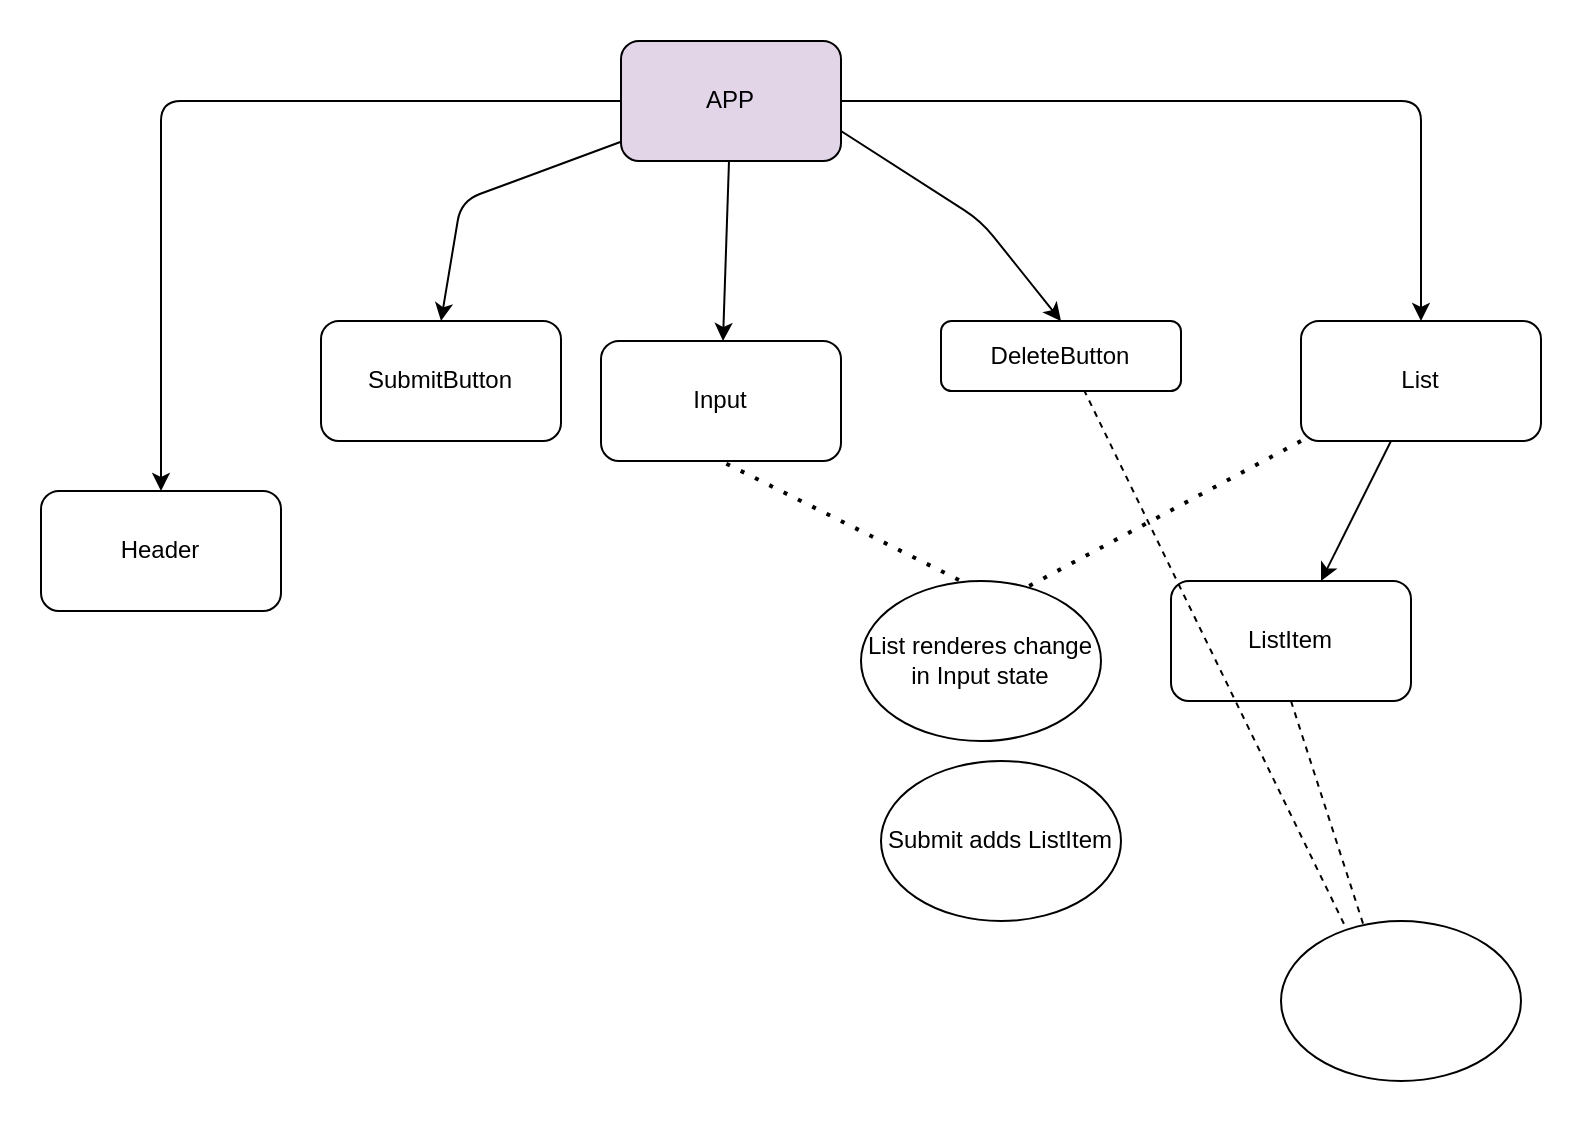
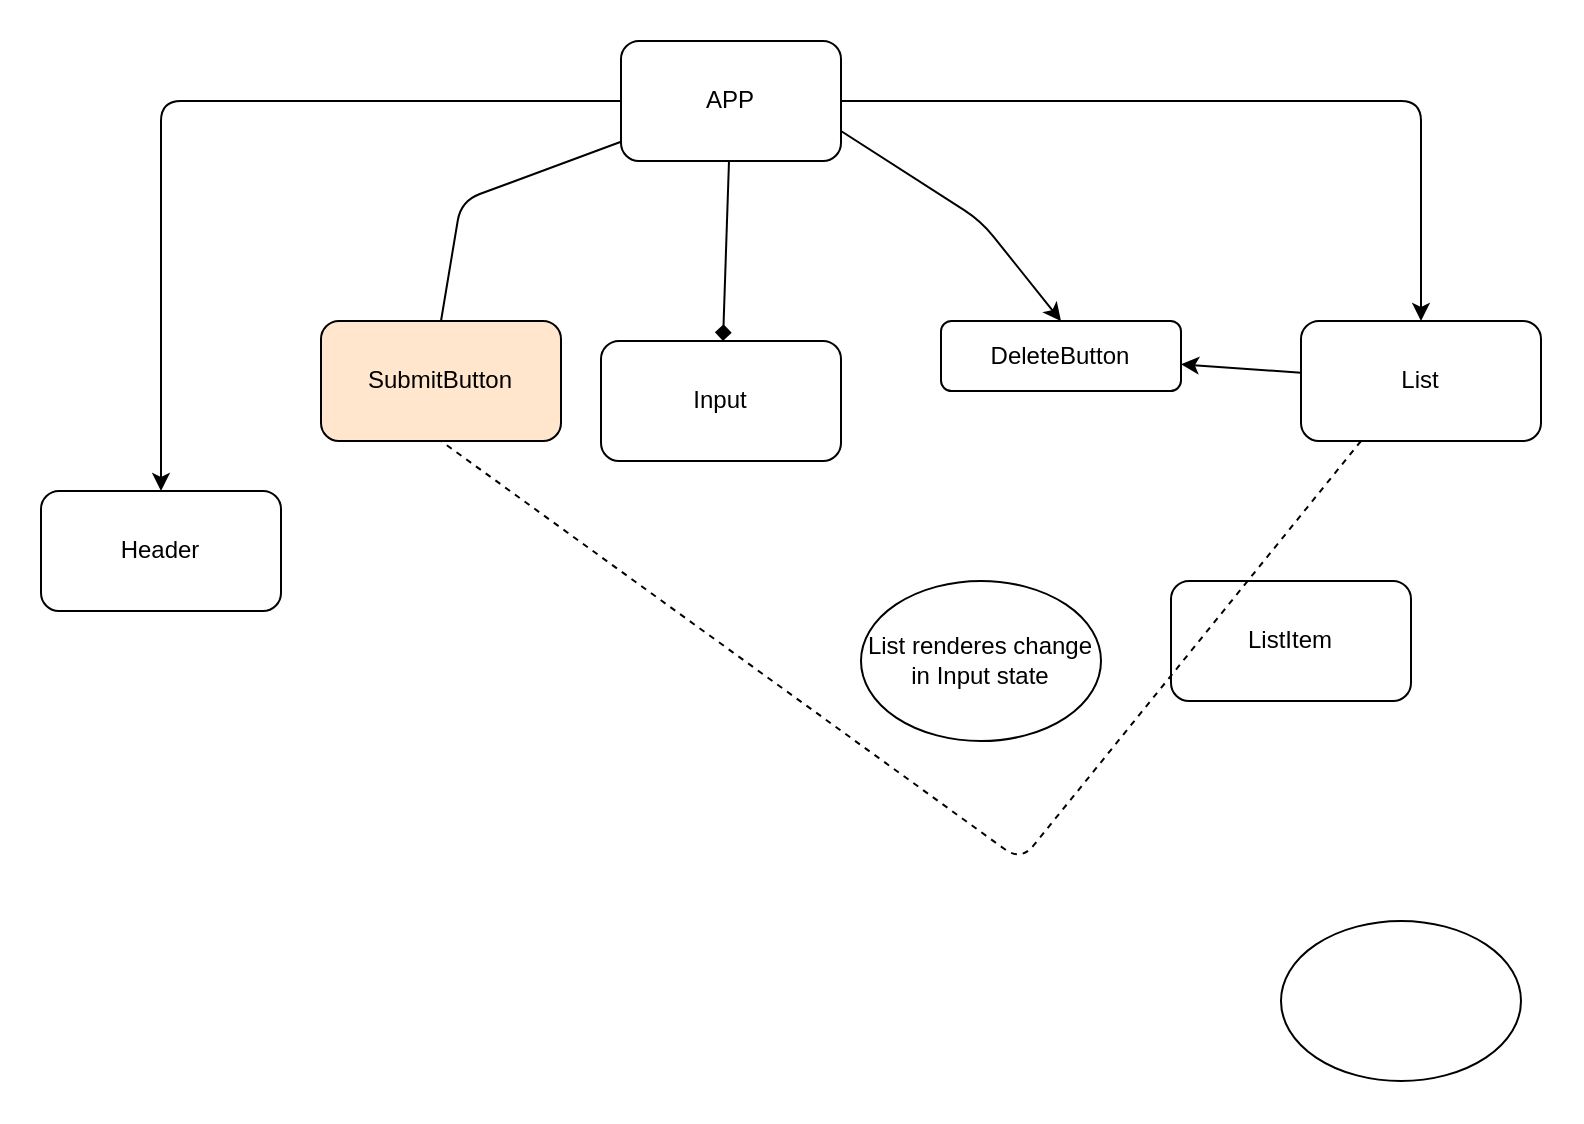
  <mxCell id="0" />
  <mxCell id="1" parent="0" />
  <mxCell id="2" value="" style="edgeStyle=none;html=1;exitX=0;exitY=0.5;exitDx=0;exitDy=0;" edge="1" parent="1" source="6" target="7"><mxGeometry relative="1" as="geometry"><Array as="points"><mxPoint x="180" y="50" /><mxPoint x="80" y="50" /></Array></mxGeometry></mxCell>
- <mxCell id="3" value="" style="edgeStyle=none;html=1;entryX=0.5;entryY=0;entryDx=0;entryDy=0;" edge="1" parent="1" source="6" target="12"><mxGeometry relative="1" as="geometry"><mxPoint x="230" y="150" as="targetPoint" /><Array as="points"><mxPoint x="230" y="100" /></Array></mxGeometry></mxCell>
+ <mxCell id="3" value="" style="edgeStyle=none;html=1;entryX=0.5;entryY=0;entryDx=0;entryDy=0;endArrow=none;" edge="1" parent="1" source="6" target="12"><mxGeometry relative="1" as="geometry"><mxPoint x="230" y="150" as="targetPoint" /><Array as="points"><mxPoint x="230" y="100" /></Array></mxGeometry></mxCell>
  <mxCell id="4" value="" style="edgeStyle=none;html=1;exitX=1;exitY=0.5;exitDx=0;exitDy=0;" edge="1" parent="1" source="6" target="10"><mxGeometry relative="1" as="geometry"><Array as="points"><mxPoint x="710" y="50" /></Array></mxGeometry></mxCell>
- <mxCell id="5" value="" style="edgeStyle=none;html=1;" edge="1" parent="1" source="6" target="8"><mxGeometry relative="1" as="geometry" /></mxCell>
- <mxCell id="6" value="APP" style="rounded=1;whiteSpace=wrap;html=1;fillColor=#e1d5e7;" vertex="1" parent="1"><mxGeometry x="310" y="20" width="110" height="60" as="geometry" /></mxCell>
+ <mxCell id="5" value="" style="edgeStyle=none;html=1;endArrow=diamond;" edge="1" parent="1" source="6" target="8"><mxGeometry relative="1" as="geometry" /></mxCell>
+ <mxCell id="6" value="APP" style="rounded=1;whiteSpace=wrap;html=1;" vertex="1" parent="1"><mxGeometry x="310" y="20" width="110" height="60" as="geometry" /></mxCell>
  <mxCell id="7" value="Header" style="whiteSpace=wrap;html=1;rounded=1;" vertex="1" parent="1"><mxGeometry x="20" y="245" width="120" height="60" as="geometry" /></mxCell>
  <mxCell id="8" value="Input" style="whiteSpace=wrap;html=1;rounded=1;" vertex="1" parent="1"><mxGeometry x="300" y="170" width="120" height="60" as="geometry" /></mxCell>
- <mxCell id="9" value="" style="edgeStyle=none;html=1;" edge="1" parent="1" source="10" target="11"><mxGeometry relative="1" as="geometry" /></mxCell>
+ <mxCell id="9" value="" style="edgeStyle=none;html=1;" edge="1" parent="1" source="10" target="14"><mxGeometry relative="1" as="geometry" /></mxCell>
  <mxCell id="10" value="List" style="whiteSpace=wrap;html=1;rounded=1;" vertex="1" parent="1"><mxGeometry x="650" y="160" width="120" height="60" as="geometry" /></mxCell>
  <mxCell id="11" value="ListItem" style="whiteSpace=wrap;html=1;rounded=1;" vertex="1" parent="1"><mxGeometry x="585" y="290" width="120" height="60" as="geometry" /></mxCell>
- <mxCell id="12" value="SubmitButton" style="rounded=1;whiteSpace=wrap;html=1;" vertex="1" parent="1"><mxGeometry x="160" y="160" width="120" height="60" as="geometry" /></mxCell>
+ <mxCell id="12" value="SubmitButton" style="rounded=1;whiteSpace=wrap;html=1;fillColor=#ffe6cc;" vertex="1" parent="1"><mxGeometry x="160" y="160" width="120" height="60" as="geometry" /></mxCell>
  <mxCell id="13" value="" style="edgeStyle=none;html=1;exitX=1;exitY=0.75;exitDx=0;exitDy=0;entryX=0.5;entryY=0;entryDx=0;entryDy=0;" edge="1" parent="1" source="6" target="14"><mxGeometry relative="1" as="geometry"><mxPoint x="560" y="90.37" as="sourcePoint" /><mxPoint x="520" y="160" as="targetPoint" /><Array as="points"><mxPoint x="490" y="110" /></Array></mxGeometry></mxCell>
  <mxCell id="14" value="DeleteButton" style="rounded=1;whiteSpace=wrap;html=1;" vertex="1" parent="1"><mxGeometry x="470" y="160" width="120" height="35" as="geometry" /></mxCell>
- <mxCell id="15" value="" style="endArrow=none;dashed=1;html=1;dashPattern=1 3;strokeWidth=2;entryX=0.5;entryY=1;entryDx=0;entryDy=0;exitX=0;exitY=1;exitDx=0;exitDy=0;" edge="1" parent="1" source="10" target="8"><mxGeometry width="50" height="50" relative="1" as="geometry"><mxPoint x="390" y="300" as="sourcePoint" /><mxPoint x="440" y="250" as="targetPoint" /><Array as="points"><mxPoint x="500" y="300" /></Array></mxGeometry></mxCell>
  <mxCell id="16" value="List renderes change in Input state" style="ellipse;whiteSpace=wrap;html=1;" vertex="1" parent="1"><mxGeometry x="430" y="290" width="120" height="80" as="geometry" /></mxCell>
- <mxCell id="18" value="Submit adds ListItem" style="ellipse;whiteSpace=wrap;html=1;" vertex="1" parent="1"><mxGeometry x="440" y="380" width="120" height="80" as="geometry" /></mxCell>
- <mxCell id="19" value="" style="endArrow=none;dashed=1;html=1;exitX=0.5;exitY=1;exitDx=0;exitDy=0;entryX=0.597;entryY=0.994;entryDx=0;entryDy=0;entryPerimeter=0;" edge="1" parent="1" source="11" target="14"><mxGeometry width="50" height="50" relative="1" as="geometry"><mxPoint x="760" y="706" as="sourcePoint" /><mxPoint x="525" y="220" as="targetPoint" /><Array as="points"><mxPoint x="700" y="520" /></Array></mxGeometry></mxCell>
+ <mxCell id="17" value="" style="endArrow=none;dashed=1;html=1;exitX=0.25;exitY=1;exitDx=0;exitDy=0;entryX=0.5;entryY=1;entryDx=0;entryDy=0;" edge="1" parent="1" source="10" target="12"><mxGeometry width="50" height="50" relative="1" as="geometry"><mxPoint x="530" y="410" as="sourcePoint" /><mxPoint x="220" y="220" as="targetPoint" /><Array as="points"><mxPoint x="510" y="430" /></Array></mxGeometry></mxCell>
  <mxCell id="20" value="" style="ellipse;whiteSpace=wrap;html=1;" vertex="1" parent="1"><mxGeometry x="640" y="460" width="120" height="80" as="geometry" /></mxCell>
